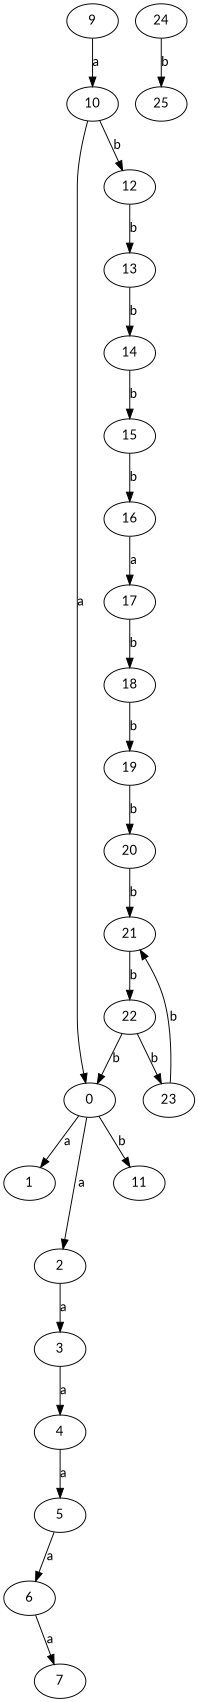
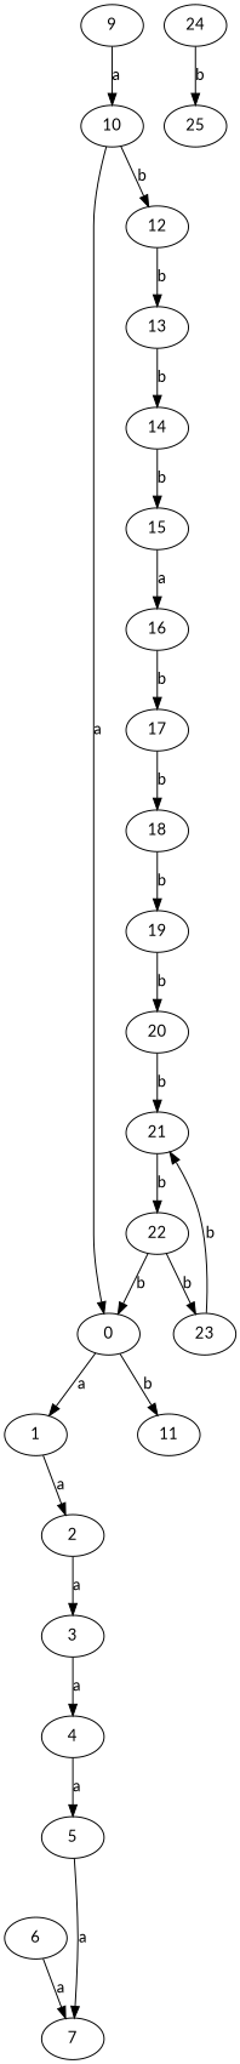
  digraph {
    fontname=Lato
    node [fontname=Lato]
    edge [fontname=Lato]
    1
    2
    3
    4
    5
    6
    7
    9
    10
    0
    12
    11
    13
    14
    15
    16
    17
    18
    19
    20
    21
    22
    23
    24
    25
-   0 -> 2 [label=a]
+   1 -> 2 [label=a]
    2 -> 3 [label=a]
    3 -> 4 [label=a]
    4 -> 5 [label=a]
-   5 -> 6 [label=a]
+   5 -> 7 [label=a]
    6 -> 7 [label=a]
    9 -> 10 [label=a]
    10 -> 0 [label=a]
    10 -> 12 [label=b]
    0 -> 1 [label=a]
    0 -> 11 [label=b]
    12 -> 13 [label=b]
    13 -> 14 [label=b]
    14 -> 15 [label=b]
-   15 -> 16 [label=b]
-   16 -> 17 [label=a]
+   15 -> 16 [label=a]
+   16 -> 17 [label=b]
    17 -> 18 [label=b]
    18 -> 19 [label=b]
    19 -> 20 [label=b]
    20 -> 21 [label=b]
    21 -> 22 [label=b]
    22 -> 0 [label=b]
    22 -> 23 [label=b]
    23 -> 21 [label=b]
    24 -> 25 [label=b]
  }
